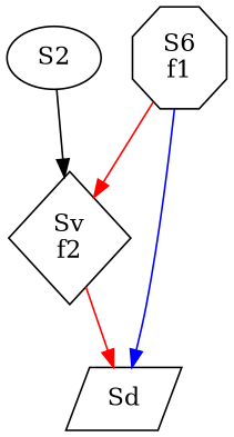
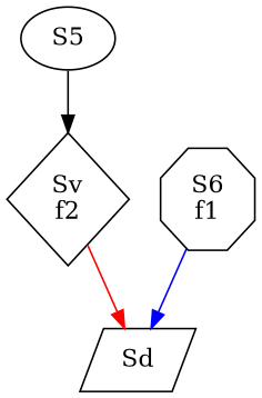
  digraph {
    fontname="DejaVu Serif"
    node [fontname="DejaVu Serif"]
    edge [color=red fontname="DejaVu Serif"]
-   n1 [label=S2 shape=ellipse]
+   n1 [label=S5 shape=ellipse]
    n2 [label="Sv\nf2" shape=diamond]
    n3 [label=Sd shape=parallelogram]
    n4 [label="S6\nf1" shape=octagon]
    n1 -> n2 [color=black]
    n2 -> n3
-   n4 -> n2
    n4 -> n3 [color=blue]
  }
